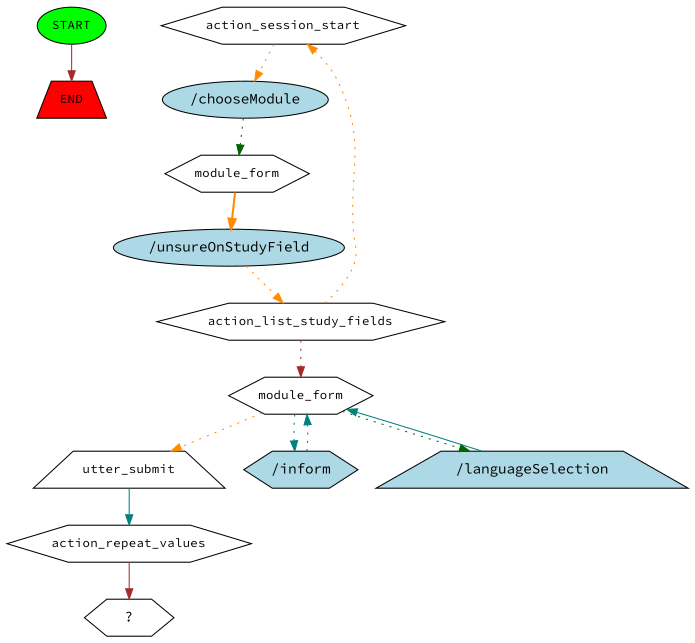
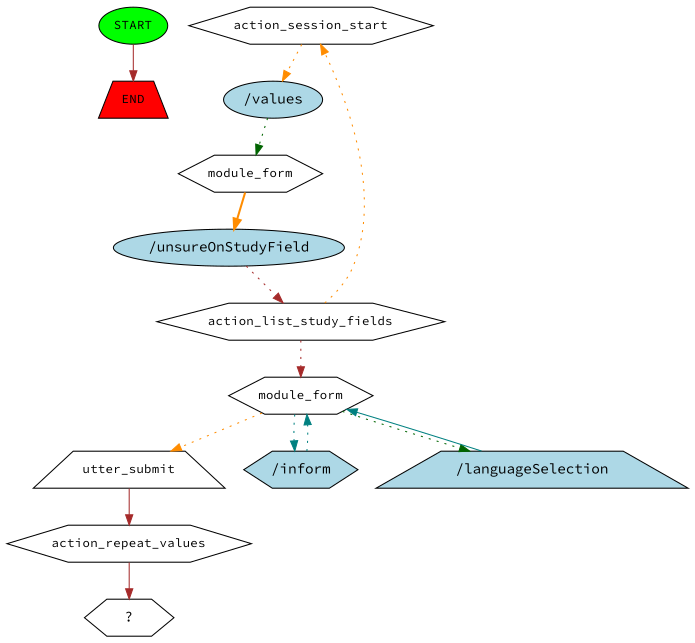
  digraph {
    fontname="Source Code Pro"
    node [fontname="Source Code Pro" fontsize=12 shape=hexagon]
    edge [color=darkorange fontname="Source Code Pro" style=dotted]
    n1 [fillcolor=green label=START shape=ellipse style=filled]
    n2 [fillcolor=red label=END shape=trapezium style=filled]
    n3 [label=action_session_start]
-   n4 [fillcolor=lightblue label="/chooseModule" shape=ellipse style=filled fontsize=""]
+   n4 [fillcolor=lightblue label="/values" shape=ellipse style=filled fontsize=""]
    n5 [label=module_form]
    n6 [fillcolor=lightblue label="/unsureOnStudyField" shape=ellipse style=filled fontsize=""]
    n7 [label=action_list_study_fields]
    n8 [label=module_form]
    n9 [label=utter_submit shape=trapezium]
    n10 [fillcolor=lightblue label="/inform" style=filled fontsize=""]
    n11 [fillcolor=lightblue label="/languageSelection" shape=trapezium style=filled fontsize=""]
    n12 [label=action_repeat_values]
    n13 [label="  ?  " fontsize=""]
    n1 -> n2 [color=brown style=solid]
    n3 -> n4
    n4 -> n5 [color=darkgreen]
    n5 -> n6 [style=bold]
-   n6 -> n7
+   n6 -> n7 [color=brown]
    n7 -> n3
    n7 -> n8 [color=brown]
    n8 -> n9
    n8 -> n10 [color=teal]
    n8 -> n11 [color=darkgreen]
-   n9 -> n12 [color=teal style=solid]
+   n9 -> n12 [color=brown style=solid]
    n10 -> n8 [color=teal]
    n11 -> n8 [color=teal style=solid]
    n12 -> n13 [color=brown style=solid]
  }
